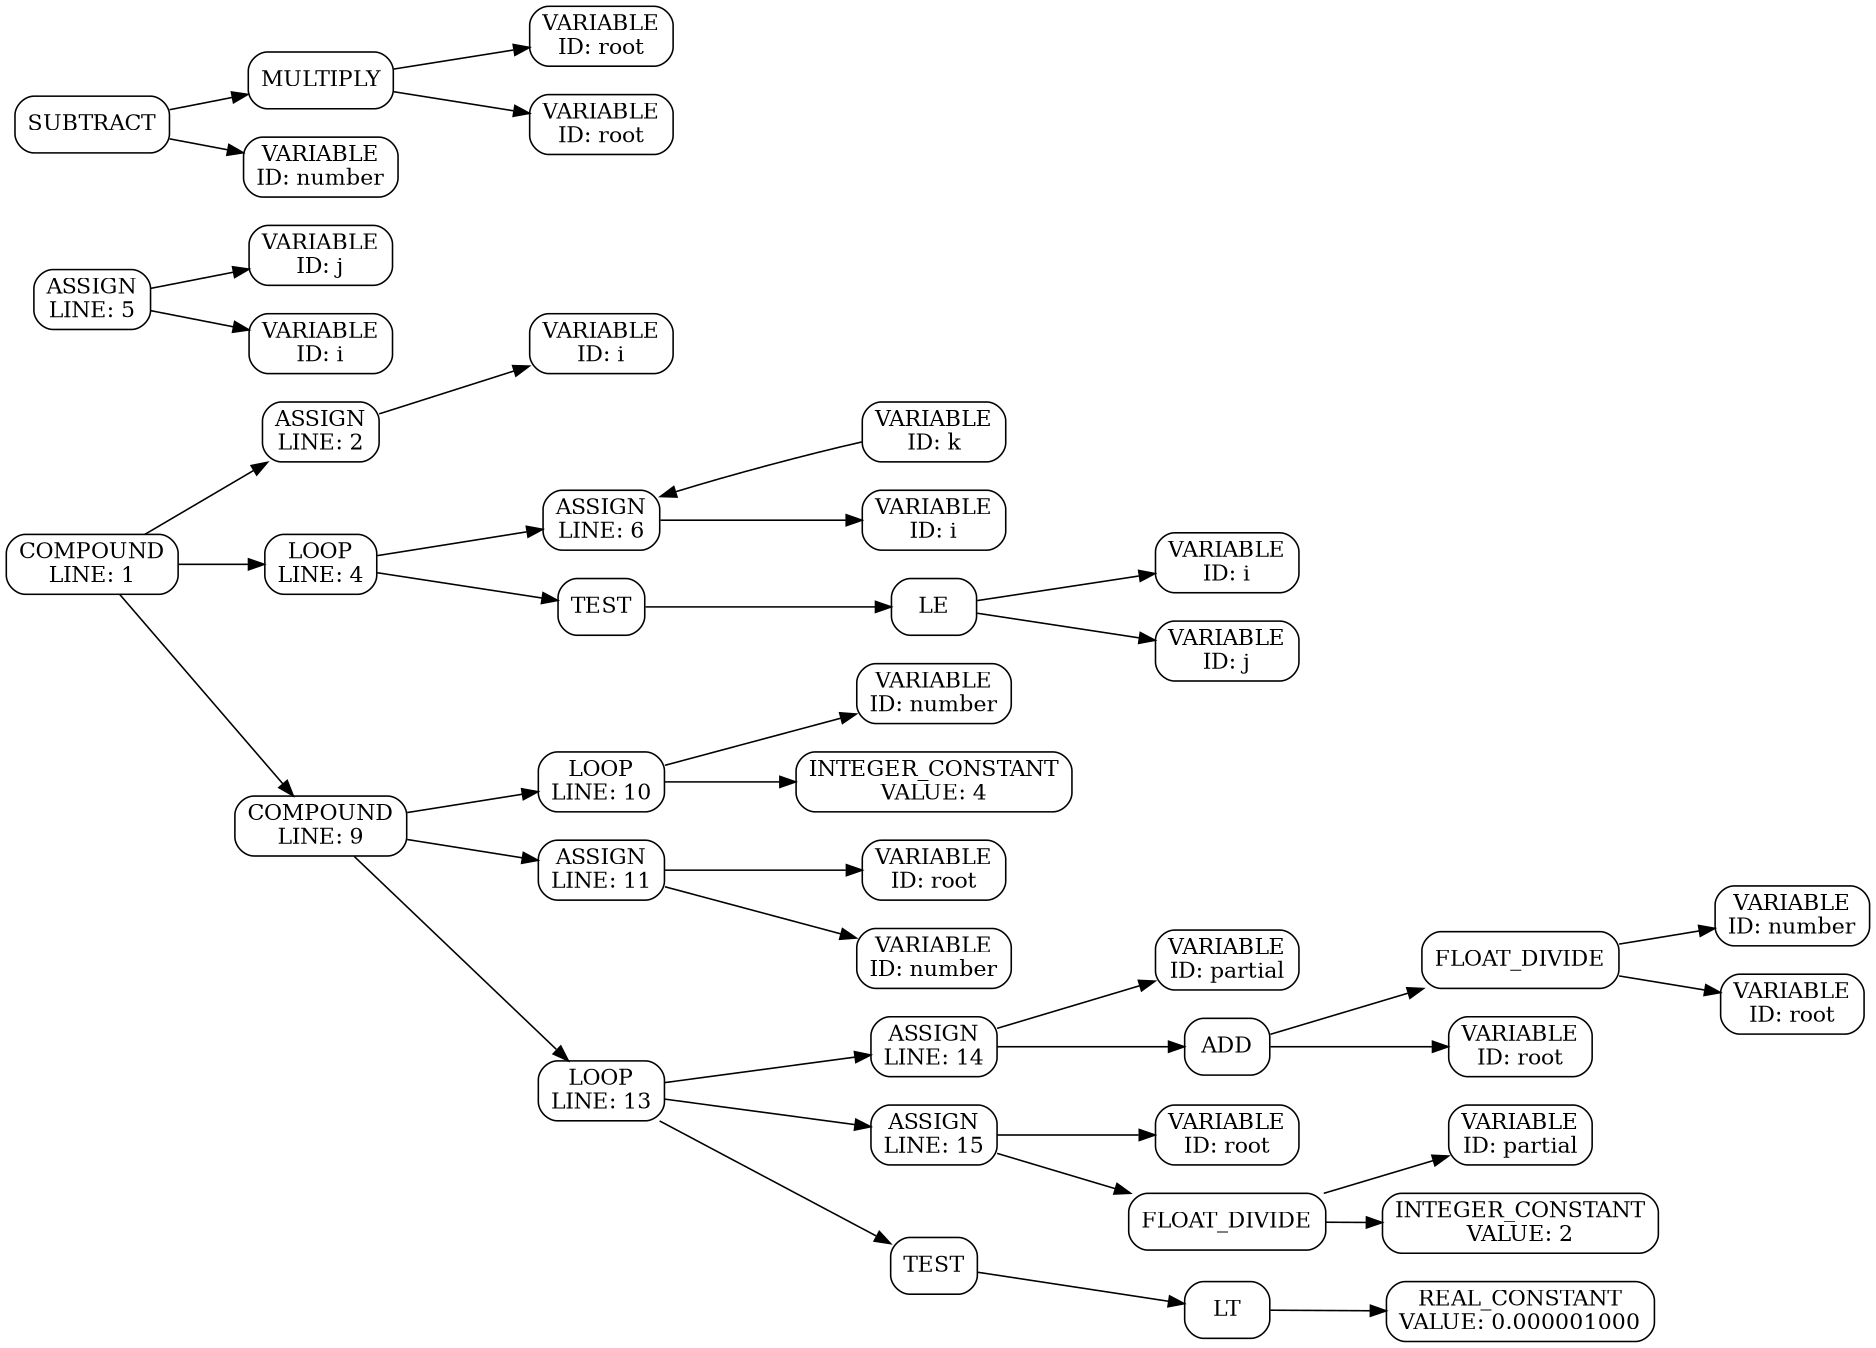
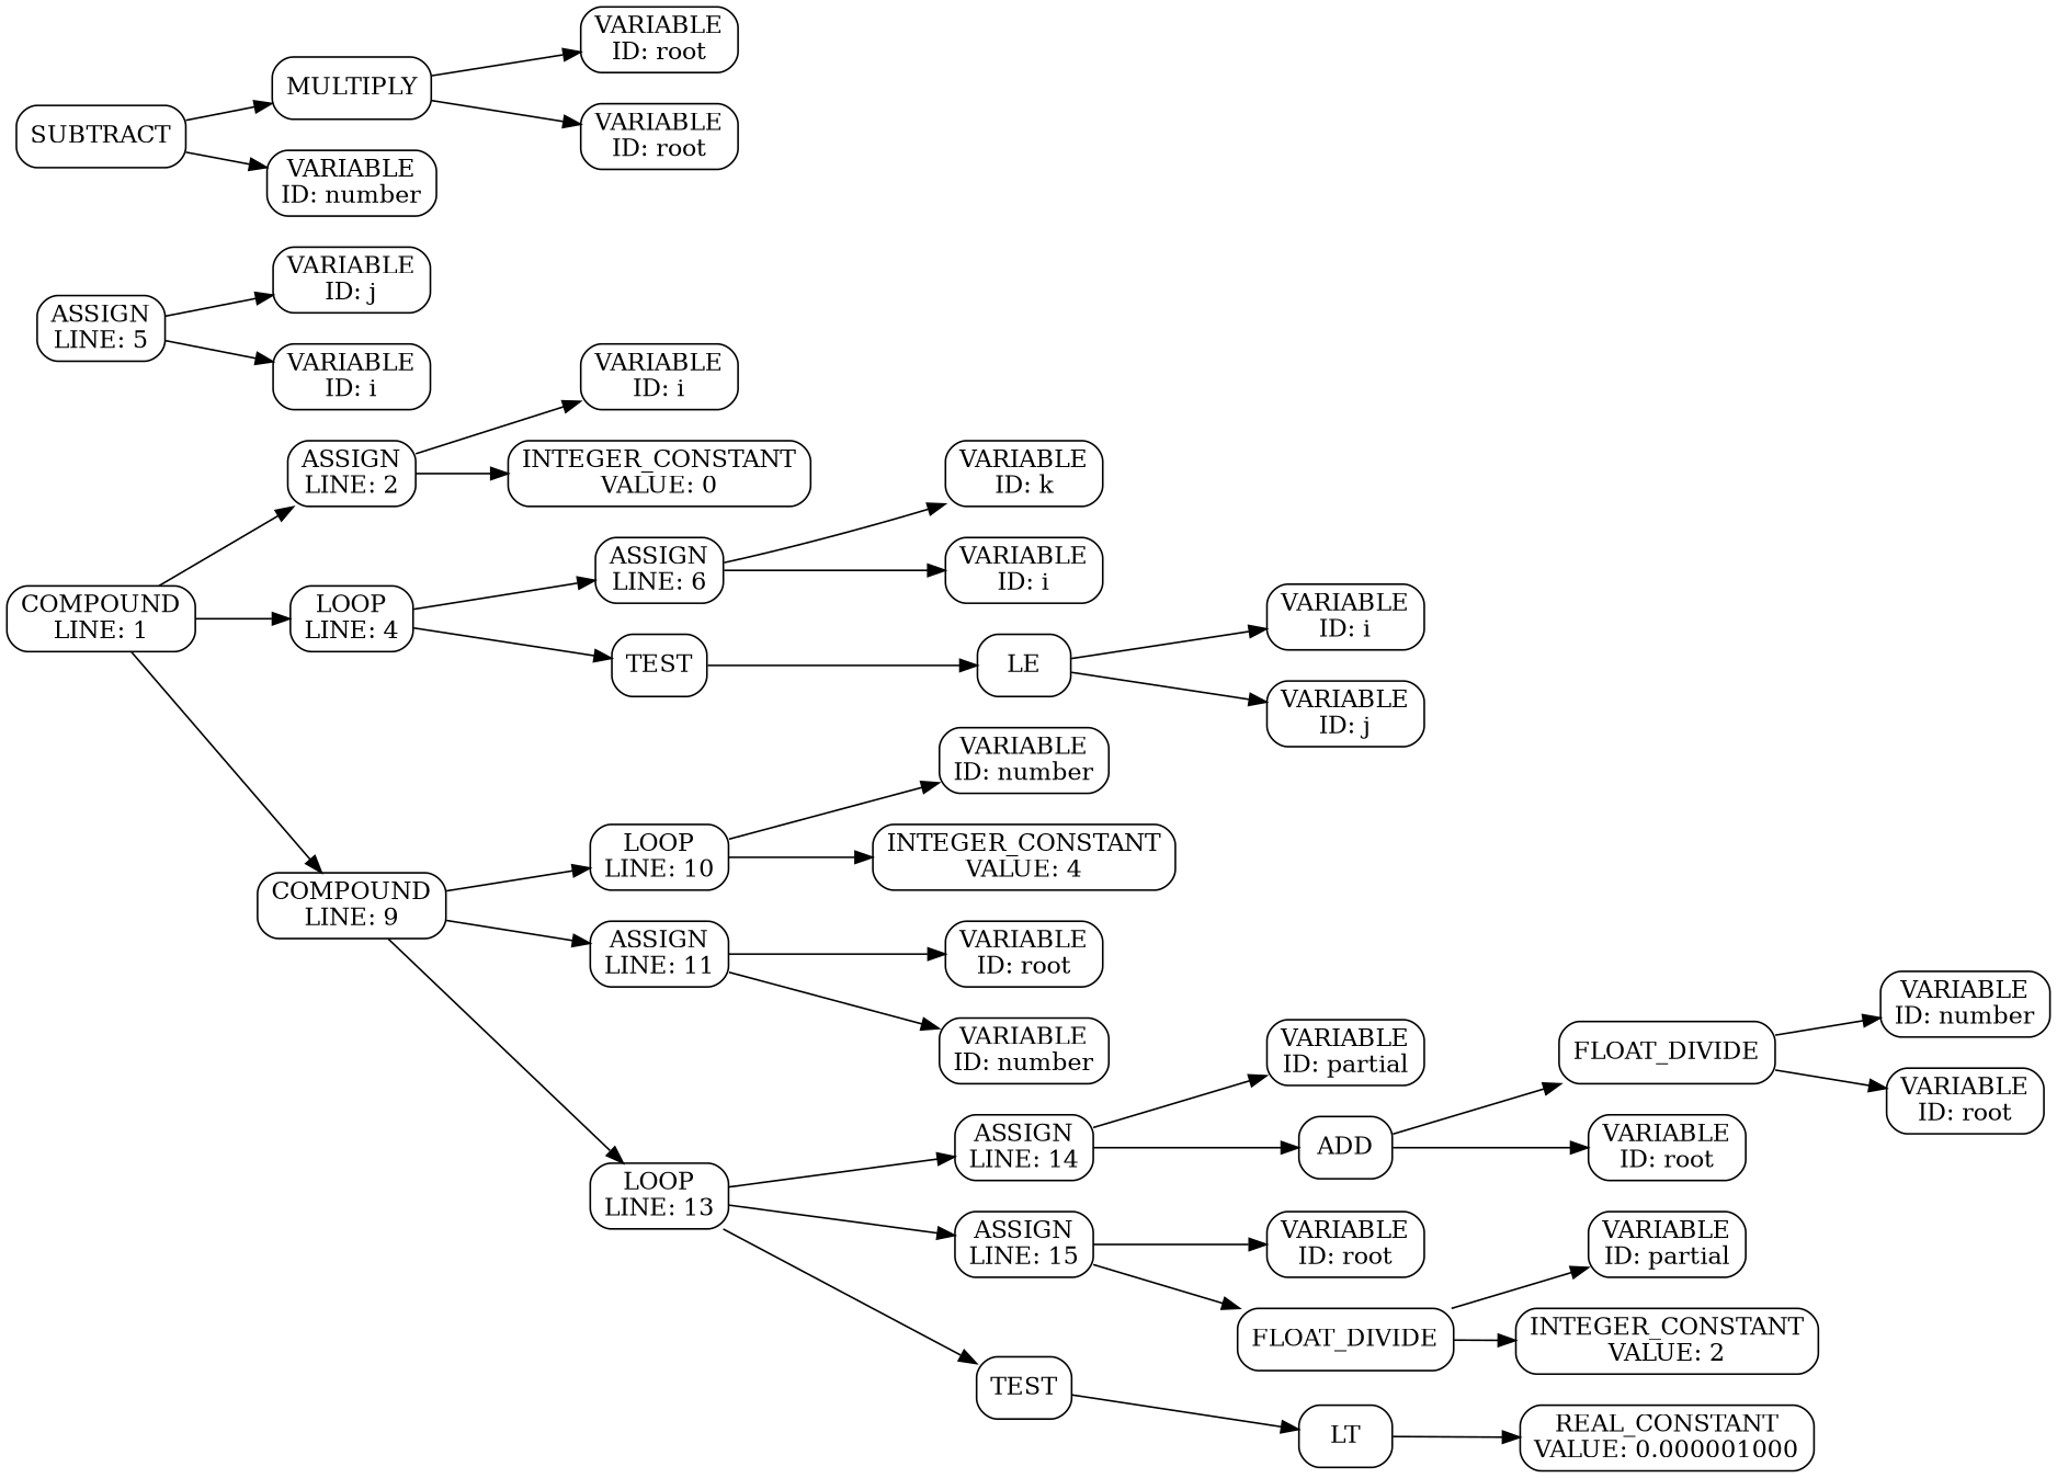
  digraph {
    rankdir=LR
    node [shape=box style=rounded]
    n1 [label="COMPOUND\nLINE: 1"]
    n2 [label="ASSIGN\nLINE: 2"]
    n3 [label="VARIABLE\nID: i"]
+   n4 [label="INTEGER_CONSTANT\nVALUE: 0"]
    n5 [label="LOOP\nLINE: 4"]
    n6 [label="ASSIGN\nLINE: 5"]
    n7 [label="VARIABLE\nID: j"]
    n8 [label="VARIABLE\nID: i"]
    n9 [label="ASSIGN\nLINE: 6"]
    n10 [label="VARIABLE\nID: k"]
    n11 [label="VARIABLE\nID: i"]
    n12 [label=TEST]
    n13 [label=LE]
    n14 [label="VARIABLE\nID: i"]
    n15 [label="VARIABLE\nID: j"]
    n16 [label="COMPOUND\nLINE: 9"]
    n17 [label="LOOP\nLINE: 10"]
    n18 [label="VARIABLE\nID: number"]
    n19 [label="INTEGER_CONSTANT\nVALUE: 4"]
    n20 [label="ASSIGN\nLINE: 11"]
    n21 [label="VARIABLE\nID: root"]
    n22 [label="VARIABLE\nID: number"]
    n23 [label="LOOP\nLINE: 13"]
    n24 [label="ASSIGN\nLINE: 14"]
    n25 [label="VARIABLE\nID: partial"]
    n26 [label=ADD]
    n27 [label=FLOAT_DIVIDE]
    n28 [label="VARIABLE\nID: number"]
    n29 [label="VARIABLE\nID: root"]
    n30 [label="VARIABLE\nID: root"]
    n31 [label="ASSIGN\nLINE: 15"]
    n32 [label="VARIABLE\nID: root"]
    n33 [label=FLOAT_DIVIDE]
    n34 [label="VARIABLE\nID: partial"]
    n35 [label="INTEGER_CONSTANT\nVALUE: 2"]
    n36 [label=TEST]
    n37 [label=LT]
    n38 [label=SUBTRACT]
    n39 [label=MULTIPLY]
    n40 [label="VARIABLE\nID: root"]
    n41 [label="VARIABLE\nID: root"]
    n42 [label="VARIABLE\nID: number"]
    n43 [label="REAL_CONSTANT\nVALUE: 0.000001000"]
    subgraph sub_1 {
      n1
      n2
      n3
+     n4
      n5
      n6
      n7
      n8
      n9
      n10
      n11
      n12
      n13
      n14
      n15
      n16
      n17
      n18
      n19
      n20
      n21
      n22
      n23
      n24
      n25
      n26
      n27
      n28
      n29
      n30
      n31
      n32
      n33
      n34
      n35
      n36
      n37
      n38
      n39
      n40
      n41
      n42
      n43
    }
    n1 -> n2
    n1 -> n5
    n1 -> n16
    n2 -> n3
+   n2 -> n4
    n5 -> n9
    n5 -> n12
    n6 -> n7
    n6 -> n8
-   n10 -> n9
+   n9 -> n10
    n9 -> n11
    n12 -> n13
    n13 -> n14
    n13 -> n15
    n16 -> n17
    n16 -> n20
    n16 -> n23
    n17 -> n18
    n17 -> n19
    n20 -> n21
    n20 -> n22
    n23 -> n24
    n23 -> n31
    n23 -> n36
    n24 -> n25
    n24 -> n26
    n26 -> n27
    n26 -> n30
    n27 -> n28
    n27 -> n29
    n31 -> n32
    n31 -> n33
    n33 -> n34
    n33 -> n35
    n36 -> n37
    n37 -> n43
    n38 -> n39
    n38 -> n42
    n39 -> n40
    n39 -> n41
  }
